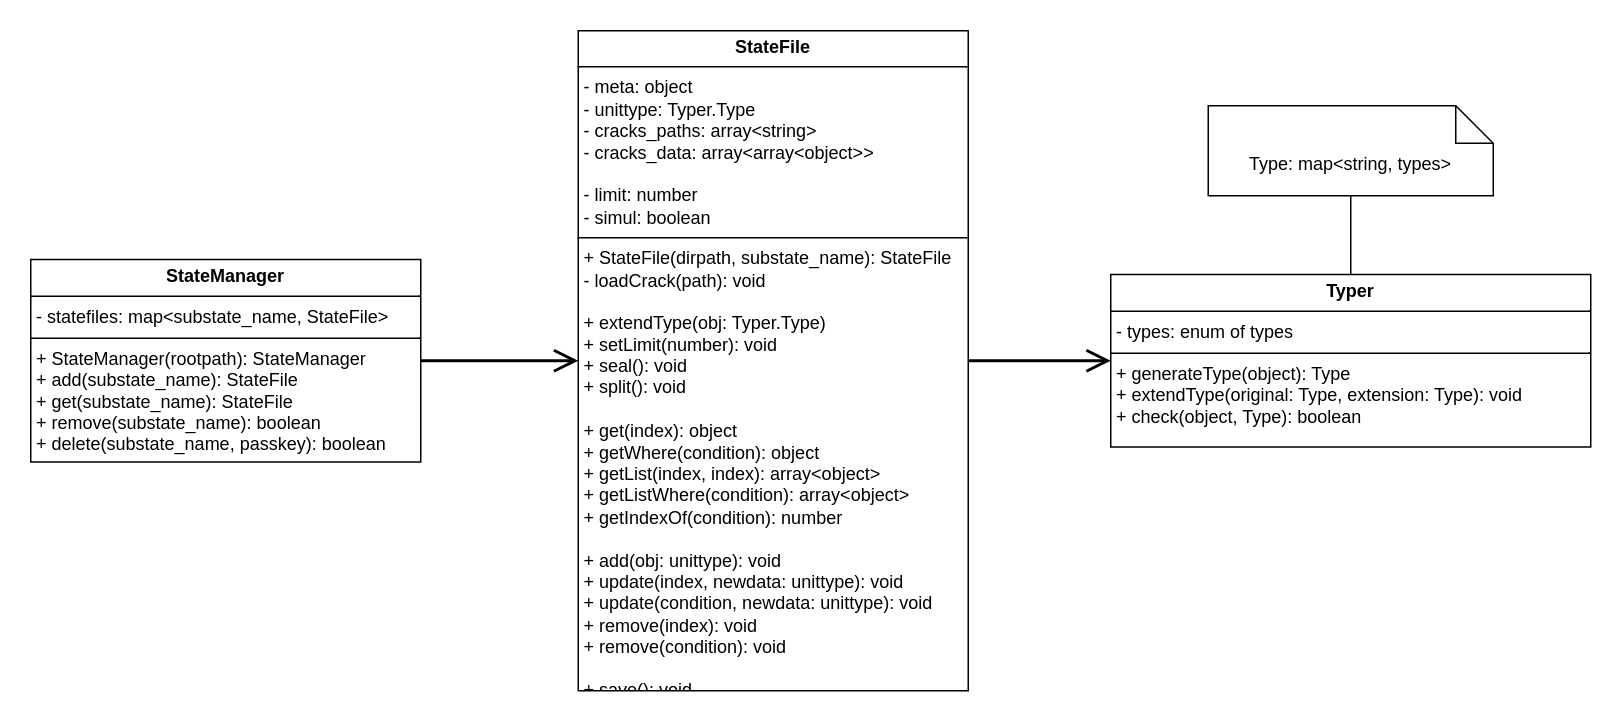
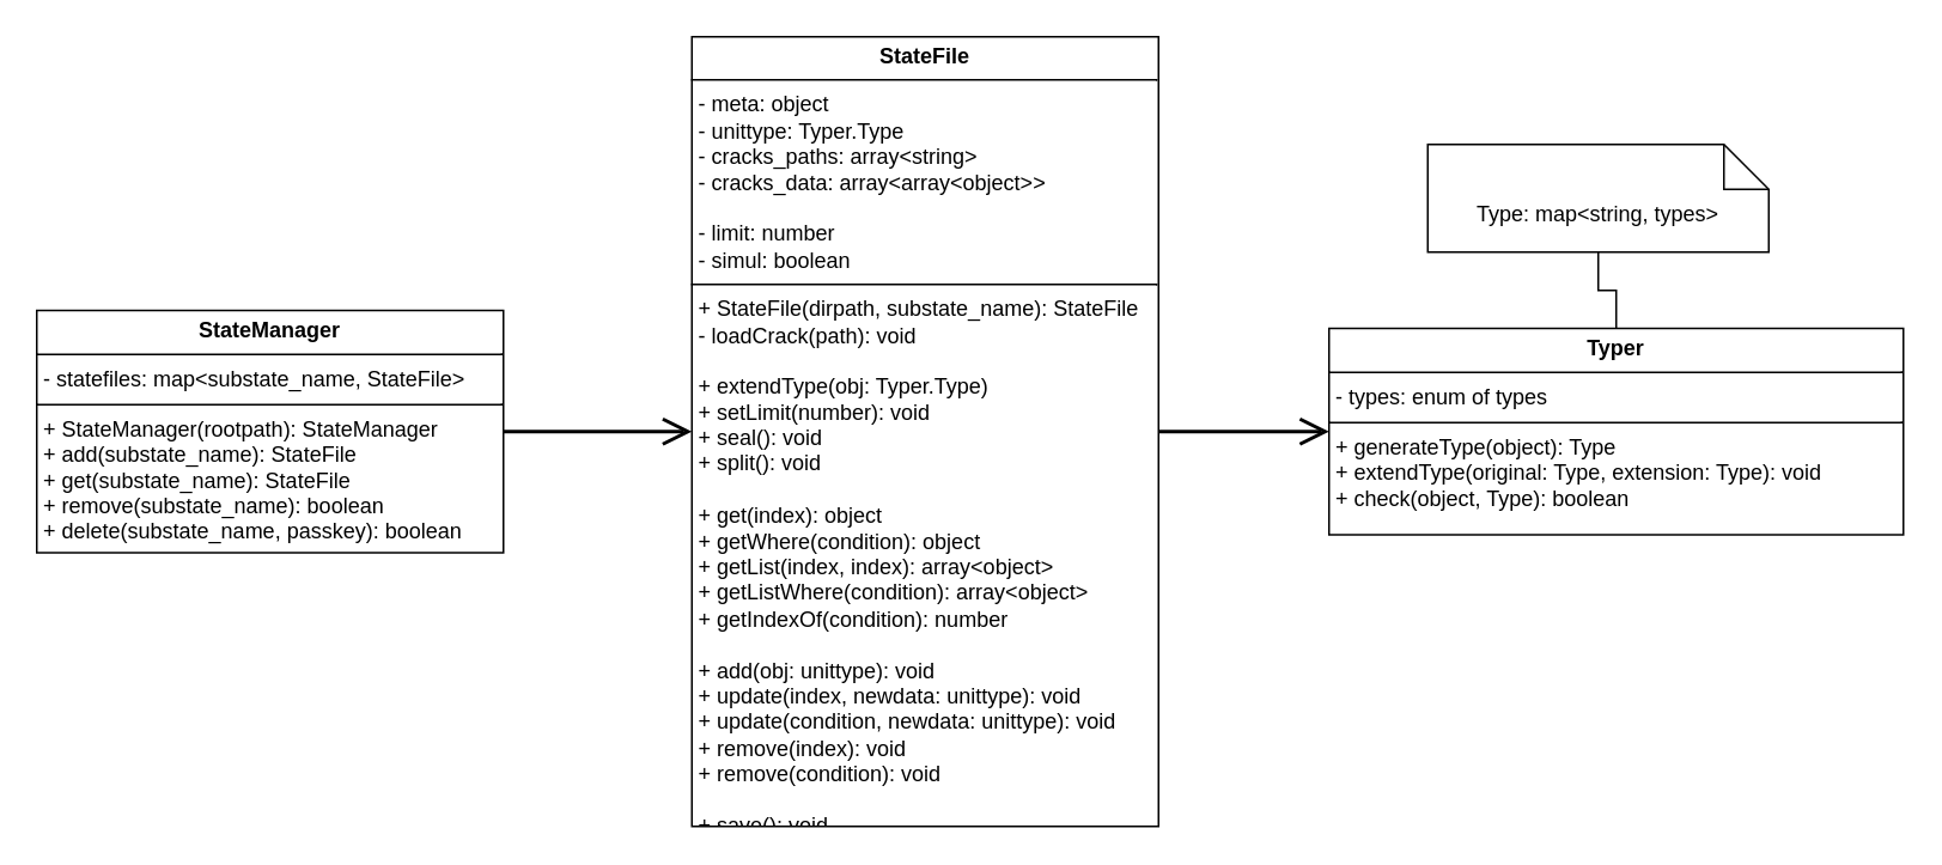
  <mxCell id="0" />
  <mxCell id="1" parent="0" />
  <mxCell id="2" style="edgeStyle=orthogonalEdgeStyle;rounded=0;orthogonalLoop=1;jettySize=auto;html=1;endArrow=open;endFill=0;strokeWidth=2;endSize=12;" parent="1" source="3" target="4" edge="1"><mxGeometry relative="1" as="geometry" /></mxCell>
  <mxCell id="3" value="&lt;p style=&quot;margin:0px;margin-top:4px;text-align:center;&quot;&gt;&lt;b&gt;StateManager&lt;/b&gt;&lt;/p&gt;&lt;hr size=&quot;1&quot; style=&quot;border-style:solid;&quot;&gt;&lt;p style=&quot;margin:0px;margin-left:4px;&quot;&gt;-&amp;nbsp;&lt;span style=&quot;background-color: initial;&quot;&gt;statefiles: map&amp;lt;substate_name, StateFile&amp;gt;&lt;/span&gt;&lt;/p&gt;&lt;hr size=&quot;1&quot; style=&quot;border-style:solid;&quot;&gt;&lt;p style=&quot;margin:0px;margin-left:4px;&quot;&gt;+ StateManager(rootpath): StateManager&lt;/p&gt;&lt;p style=&quot;margin:0px;margin-left:4px;&quot;&gt;+ add(substate_name): StateFile&lt;/p&gt;&lt;p style=&quot;margin:0px;margin-left:4px;&quot;&gt;+ get(substate_name): StateFile&lt;br&gt;&lt;/p&gt;&lt;p style=&quot;margin:0px;margin-left:4px;&quot;&gt;+ remove(substate_name): boolean&lt;br&gt;&lt;/p&gt;&lt;p style=&quot;margin: 0px 0px 0px 4px;&quot;&gt;+ delete(substate_name, passkey): boolean&lt;br&gt;&lt;/p&gt;&lt;p style=&quot;margin: 0px 0px 0px 4px;&quot;&gt;&lt;br&gt;&lt;/p&gt;" style="verticalAlign=top;align=left;overflow=fill;html=1;whiteSpace=wrap;" parent="1" vertex="1"><mxGeometry x="20" y="172.5" width="260" height="135" as="geometry" /></mxCell>
  <mxCell id="4" value="&lt;p style=&quot;margin:0px;margin-top:4px;text-align:center;&quot;&gt;&lt;b&gt;StateFile&lt;/b&gt;&lt;/p&gt;&lt;hr size=&quot;1&quot; style=&quot;border-style:solid;&quot;&gt;&lt;p style=&quot;margin:0px;margin-left:4px;&quot;&gt;- meta: object&lt;/p&gt;&lt;p style=&quot;margin:0px;margin-left:4px;&quot;&gt;- unittype: Typer.Type&lt;/p&gt;&lt;p style=&quot;margin:0px;margin-left:4px;&quot;&gt;-&lt;span style=&quot;background-color: initial;&quot;&gt;&amp;nbsp;cracks_paths: array&amp;lt;string&amp;gt;&lt;/span&gt;&lt;/p&gt;&lt;p style=&quot;margin:0px;margin-left:4px;&quot;&gt;- cracks_data: array&amp;lt;array&amp;lt;object&amp;gt;&amp;gt;&lt;/p&gt;&lt;p style=&quot;margin:0px;margin-left:4px;&quot;&gt;&lt;br&gt;&lt;/p&gt;&lt;p style=&quot;margin:0px;margin-left:4px;&quot;&gt;- limit: number&lt;/p&gt;&lt;p style=&quot;margin:0px;margin-left:4px;&quot;&gt;- simul: boolean&lt;/p&gt;&lt;hr size=&quot;1&quot; style=&quot;border-style:solid;&quot;&gt;&lt;p style=&quot;margin: 0px 0px 0px 4px;&quot;&gt;+ StateFile(dirpath, substate_name): StateFile&lt;/p&gt;&lt;p style=&quot;margin: 0px 0px 0px 4px;&quot;&gt;- loadCrack(path): void&lt;/p&gt;&lt;p style=&quot;margin: 0px 0px 0px 4px;&quot;&gt;&lt;br&gt;&lt;/p&gt;&lt;p style=&quot;margin: 0px 0px 0px 4px;&quot;&gt;+ extendType(obj: Typer.Type)&lt;/p&gt;&lt;p style=&quot;margin:0px;margin-left:4px;&quot;&gt;+ setLimit(number): void&lt;/p&gt;&lt;p style=&quot;margin:0px;margin-left:4px;&quot;&gt;+ seal(): void&lt;/p&gt;&lt;p style=&quot;margin:0px;margin-left:4px;&quot;&gt;+ split(): void&lt;/p&gt;&lt;p style=&quot;margin:0px;margin-left:4px;&quot;&gt;&lt;br&gt;&lt;/p&gt;&lt;p style=&quot;margin:0px;margin-left:4px;&quot;&gt;+ get(index): object&lt;/p&gt;&lt;p style=&quot;margin:0px;margin-left:4px;&quot;&gt;+ getWhere(condition): object&lt;/p&gt;&lt;p style=&quot;margin:0px;margin-left:4px;&quot;&gt;+ getList(index, index): array&amp;lt;object&amp;gt;&lt;/p&gt;&lt;p style=&quot;margin: 0px 0px 0px 4px;&quot;&gt;+ getListWhere(condition): array&amp;lt;object&amp;gt;&lt;/p&gt;&lt;p style=&quot;margin: 0px 0px 0px 4px;&quot;&gt;+ getIndexOf(condition): number&lt;/p&gt;&lt;p style=&quot;margin: 0px 0px 0px 4px;&quot;&gt;&lt;br&gt;&lt;/p&gt;&lt;p style=&quot;margin: 0px 0px 0px 4px;&quot;&gt;+ add(obj: unittype): void&lt;/p&gt;&lt;p style=&quot;margin: 0px 0px 0px 4px;&quot;&gt;+ update(index, newdata: unittype): void&lt;/p&gt;&lt;p style=&quot;margin: 0px 0px 0px 4px;&quot;&gt;+ update(condition, newdata: unittype): void&lt;br&gt;&lt;/p&gt;&lt;p style=&quot;margin: 0px 0px 0px 4px;&quot;&gt;+ remove(index): void&lt;/p&gt;&lt;p style=&quot;margin: 0px 0px 0px 4px;&quot;&gt;+&amp;nbsp;&lt;span style=&quot;background-color: initial;&quot;&gt;remove(condition): void&lt;/span&gt;&lt;/p&gt;&lt;p style=&quot;margin: 0px 0px 0px 4px;&quot;&gt;&lt;span style=&quot;background-color: initial;&quot;&gt;&lt;br&gt;&lt;/span&gt;&lt;/p&gt;&lt;p style=&quot;margin: 0px 0px 0px 4px;&quot;&gt;&lt;span style=&quot;background-color: initial;&quot;&gt;+ save(): void&lt;/span&gt;&lt;/p&gt;" style="verticalAlign=top;align=left;overflow=fill;html=1;whiteSpace=wrap;" parent="1" vertex="1"><mxGeometry x="385" y="20" width="260" height="440" as="geometry" /></mxCell>
  <mxCell id="5" style="edgeStyle=orthogonalEdgeStyle;rounded=0;orthogonalLoop=1;jettySize=auto;html=1;endArrow=none;endFill=0;" parent="1" source="6" target="8" edge="1"><mxGeometry relative="1" as="geometry" /></mxCell>
  <mxCell id="6" value="&lt;p style=&quot;margin:0px;margin-top:4px;text-align:center;&quot;&gt;&lt;b&gt;Typer&lt;/b&gt;&lt;/p&gt;&lt;hr size=&quot;1&quot; style=&quot;border-style:solid;&quot;&gt;&lt;p style=&quot;margin:0px;margin-left:4px;&quot;&gt;&lt;span style=&quot;background-color: initial;&quot;&gt;-&amp;nbsp;&lt;/span&gt;&lt;span style=&quot;background-color: initial;&quot;&gt;types: enum of types&lt;/span&gt;&lt;br&gt;&lt;/p&gt;&lt;hr size=&quot;1&quot; style=&quot;border-style:solid;&quot;&gt;&lt;p style=&quot;margin:0px;margin-left:4px;&quot;&gt;&lt;span style=&quot;background-color: initial;&quot;&gt;+ generateType(object): Type&lt;/span&gt;&lt;br&gt;&lt;/p&gt;&lt;p style=&quot;margin:0px;margin-left:4px;&quot;&gt;+ extendType(original: Type, extension: Type): void&lt;br&gt;&lt;/p&gt;&lt;p style=&quot;margin:0px;margin-left:4px;&quot;&gt;+ check(object, Type): boolean&lt;/p&gt;" style="verticalAlign=top;align=left;overflow=fill;html=1;whiteSpace=wrap;" parent="1" vertex="1"><mxGeometry x="740" y="182.5" width="320" height="115" as="geometry" /></mxCell>
  <mxCell id="7" style="edgeStyle=orthogonalEdgeStyle;rounded=0;orthogonalLoop=1;jettySize=auto;html=1;endArrow=open;endFill=0;strokeWidth=2;endSize=12;" parent="1" source="4" target="6" edge="1"><mxGeometry relative="1" as="geometry"><mxPoint x="290" y="250" as="sourcePoint" /><mxPoint x="395" y="250" as="targetPoint" /></mxGeometry></mxCell>
- <mxCell id="8" value="Type: map&amp;lt;string, types&amp;gt;" style="shape=note2;boundedLbl=1;whiteSpace=wrap;html=1;size=25;verticalAlign=top;align=center;" parent="1" vertex="1"><mxGeometry x="805" y="70" width="190" height="60" as="geometry" /></mxCell>
+ <mxCell id="8" value="Type: map&amp;lt;string, types&amp;gt;" style="shape=note2;boundedLbl=1;whiteSpace=wrap;html=1;size=25;verticalAlign=top;align=center;" parent="1" vertex="1"><mxGeometry x="795" y="80" width="190" height="60" as="geometry" /></mxCell>
